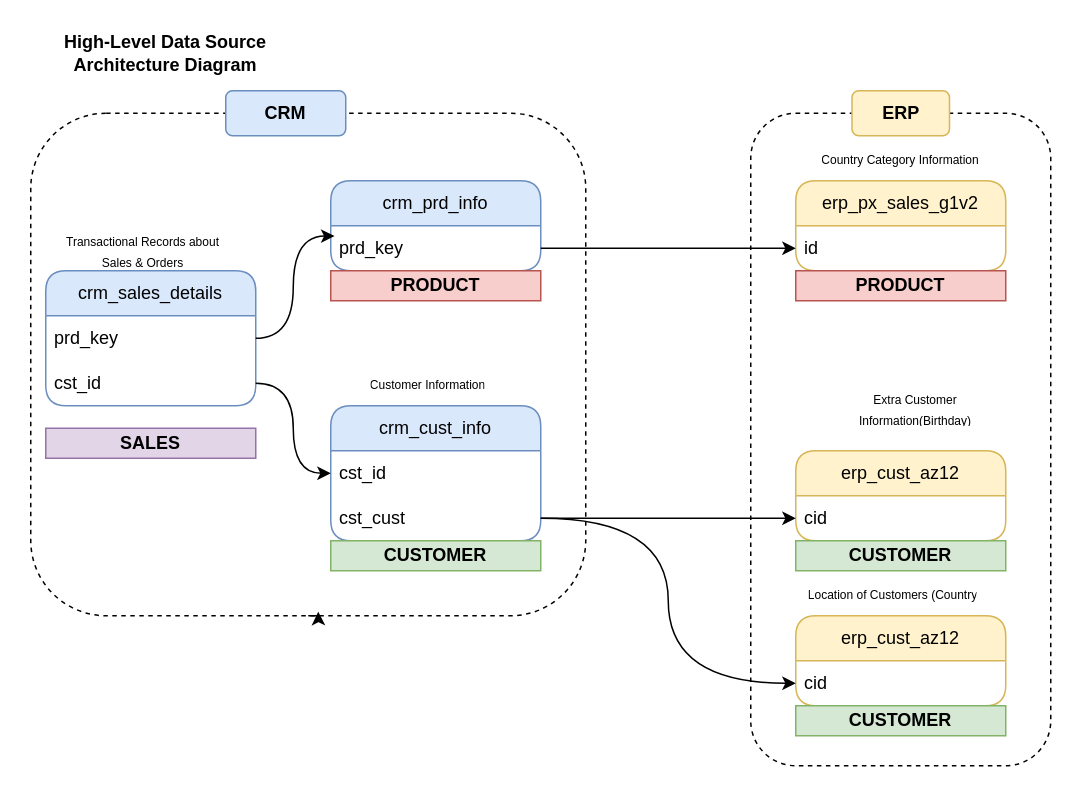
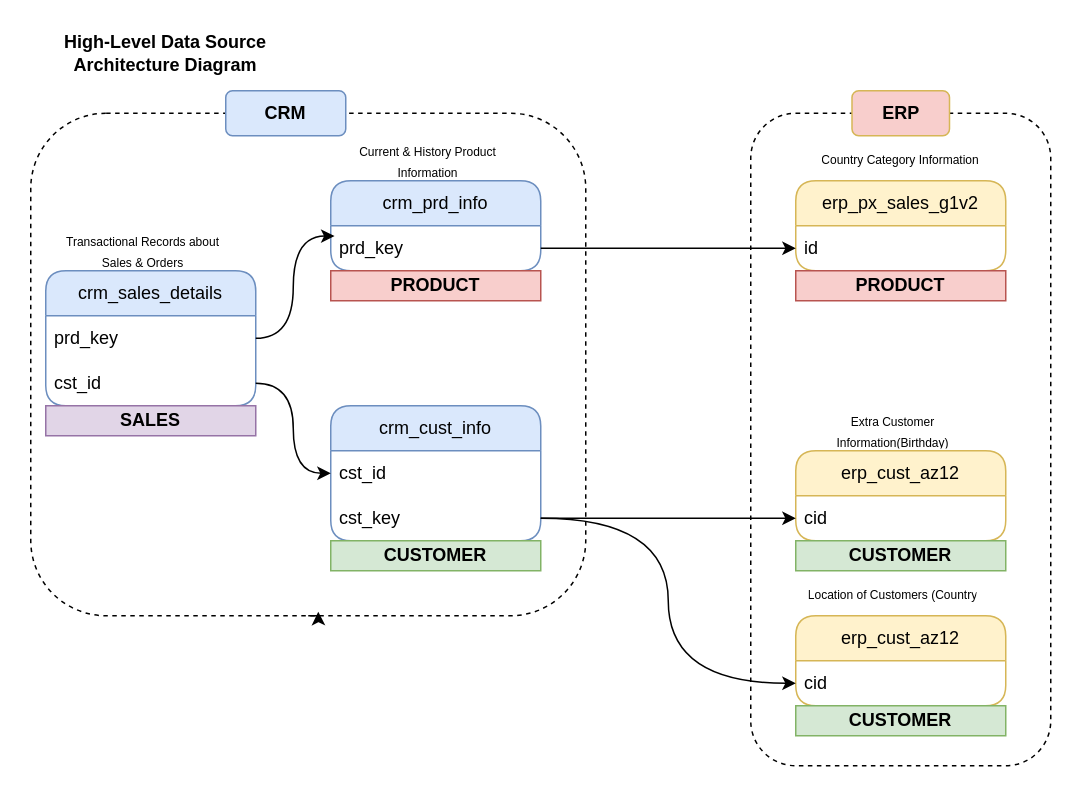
  <mxCell id="0" />
  <mxCell id="1" parent="0" />
  <mxCell id="2" value="" style="rounded=1;whiteSpace=wrap;html=1;dashed=1;fillColor=none;" parent="1" vertex="1"><mxGeometry x="500" y="75" width="200" height="435" as="geometry" /></mxCell>
  <mxCell id="3" value="High-Level Data Source Architecture Diagram" style="text;html=1;align=center;verticalAlign=middle;whiteSpace=wrap;rounded=0;fontStyle=1" parent="1" vertex="1"><mxGeometry x="20" y="20" width="180" height="30" as="geometry" /></mxCell>
  <mxCell id="4" value="crm_sales_details" style="swimlane;fontStyle=0;childLayout=stackLayout;horizontal=1;startSize=30;horizontalStack=0;resizeParent=1;resizeParentMax=0;resizeLast=0;collapsible=1;marginBottom=0;whiteSpace=wrap;html=1;rounded=1;fillColor=#dae8fc;strokeColor=#6c8ebf;" parent="1" vertex="1"><mxGeometry x="30" y="180" width="140" height="90" as="geometry" /></mxCell>
  <mxCell id="5" value="prd_key" style="text;strokeColor=none;fillColor=none;align=left;verticalAlign=middle;spacingLeft=4;spacingRight=4;overflow=hidden;points=[[0,0.5],[1,0.5]];portConstraint=eastwest;rotatable=0;whiteSpace=wrap;html=1;" parent="4" vertex="1"><mxGeometry y="30" width="140" height="30" as="geometry" /></mxCell>
  <mxCell id="6" value="cst_id" style="text;strokeColor=none;fillColor=none;align=left;verticalAlign=middle;spacingLeft=4;spacingRight=4;overflow=hidden;points=[[0,0.5],[1,0.5]];portConstraint=eastwest;rotatable=0;whiteSpace=wrap;html=1;" parent="4" vertex="1"><mxGeometry y="60" width="140" height="30" as="geometry" /></mxCell>
  <mxCell id="7" value="crm_prd_info" style="swimlane;fontStyle=0;childLayout=stackLayout;horizontal=1;startSize=30;horizontalStack=0;resizeParent=1;resizeParentMax=0;resizeLast=0;collapsible=1;marginBottom=0;whiteSpace=wrap;html=1;rounded=1;fillColor=#dae8fc;strokeColor=#6c8ebf;" parent="1" vertex="1"><mxGeometry x="220" y="120" width="140" height="60" as="geometry" /></mxCell>
  <mxCell id="8" value="prd_key" style="text;strokeColor=none;fillColor=none;align=left;verticalAlign=middle;spacingLeft=4;spacingRight=4;overflow=hidden;points=[[0,0.5],[1,0.5]];portConstraint=eastwest;rotatable=0;whiteSpace=wrap;html=1;" parent="7" vertex="1"><mxGeometry y="30" width="140" height="30" as="geometry" /></mxCell>
  <mxCell id="9" value="crm_cust_info" style="swimlane;fontStyle=0;childLayout=stackLayout;horizontal=1;startSize=30;horizontalStack=0;resizeParent=1;resizeParentMax=0;resizeLast=0;collapsible=1;marginBottom=0;whiteSpace=wrap;html=1;rounded=1;fillColor=#dae8fc;strokeColor=#6c8ebf;" parent="1" vertex="1"><mxGeometry x="220" y="270" width="140" height="90" as="geometry" /></mxCell>
  <mxCell id="10" value="cst_id" style="text;strokeColor=none;fillColor=none;align=left;verticalAlign=middle;spacingLeft=4;spacingRight=4;overflow=hidden;points=[[0,0.5],[1,0.5]];portConstraint=eastwest;rotatable=0;whiteSpace=wrap;html=1;" parent="9" vertex="1"><mxGeometry y="30" width="140" height="30" as="geometry" /></mxCell>
- <mxCell id="11" value="cst_cust" style="text;strokeColor=none;fillColor=none;align=left;verticalAlign=middle;spacingLeft=4;spacingRight=4;overflow=hidden;points=[[0,0.5],[1,0.5]];portConstraint=eastwest;rotatable=0;whiteSpace=wrap;html=1;" parent="9" vertex="1"><mxGeometry y="60" width="140" height="30" as="geometry" /></mxCell>
+ <mxCell id="11" value="cst_key" style="text;strokeColor=none;fillColor=none;align=left;verticalAlign=middle;spacingLeft=4;spacingRight=4;overflow=hidden;points=[[0,0.5],[1,0.5]];portConstraint=eastwest;rotatable=0;whiteSpace=wrap;html=1;" parent="9" vertex="1"><mxGeometry y="60" width="140" height="30" as="geometry" /></mxCell>
  <mxCell id="12" style="edgeStyle=orthogonalEdgeStyle;rounded=0;orthogonalLoop=1;jettySize=auto;html=1;exitX=1;exitY=0.5;exitDx=0;exitDy=0;entryX=0.018;entryY=0.229;entryDx=0;entryDy=0;entryPerimeter=0;curved=1;" parent="1" source="5" target="8" edge="1"><mxGeometry relative="1" as="geometry" /></mxCell>
  <mxCell id="13" style="edgeStyle=orthogonalEdgeStyle;rounded=0;orthogonalLoop=1;jettySize=auto;html=1;exitX=1;exitY=0.5;exitDx=0;exitDy=0;entryX=0;entryY=0.5;entryDx=0;entryDy=0;curved=1;" parent="1" source="6" target="10" edge="1"><mxGeometry relative="1" as="geometry" /></mxCell>
  <mxCell id="14" value="&lt;font style=&quot;font-size: 8px;&quot;&gt;Transactional Records about Sales &amp;amp; Orders&lt;/font&gt;" style="text;strokeColor=none;fillColor=none;align=center;verticalAlign=middle;spacingLeft=4;spacingRight=4;overflow=hidden;points=[[0,0.5],[1,0.5]];portConstraint=eastwest;rotatable=0;whiteSpace=wrap;html=1;" parent="1" vertex="1"><mxGeometry x="30" y="150" width="130" height="30" as="geometry" /></mxCell>
- <mxCell id="16" value="&lt;font style=&quot;font-size: 8px;&quot;&gt;Customer Information&lt;/font&gt;" style="text;strokeColor=none;fillColor=none;align=center;verticalAlign=middle;spacingLeft=4;spacingRight=4;overflow=hidden;points=[[0,0.5],[1,0.5]];portConstraint=eastwest;rotatable=0;whiteSpace=wrap;html=1;" parent="1" vertex="1"><mxGeometry x="220" y="240" width="130" height="30" as="geometry" /></mxCell>
+ <mxCell id="15" value="&lt;font style=&quot;font-size: 8px;&quot;&gt;Current &amp;amp; History Product Information&lt;/font&gt;" style="text;strokeColor=none;fillColor=none;align=center;verticalAlign=middle;spacingLeft=4;spacingRight=4;overflow=hidden;points=[[0,0.5],[1,0.5]];portConstraint=eastwest;rotatable=0;whiteSpace=wrap;html=1;" parent="1" vertex="1"><mxGeometry x="220" y="90" width="130" height="30" as="geometry" /></mxCell>
  <mxCell id="17" value="erp_cust_az12" style="swimlane;fontStyle=0;childLayout=stackLayout;horizontal=1;startSize=30;horizontalStack=0;resizeParent=1;resizeParentMax=0;resizeLast=0;collapsible=1;marginBottom=0;whiteSpace=wrap;html=1;rounded=1;fillColor=#fff2cc;strokeColor=#d6b656;" parent="1" vertex="1"><mxGeometry x="530" y="300" width="140" height="60" as="geometry" /></mxCell>
  <mxCell id="18" value="cid" style="text;strokeColor=none;fillColor=none;align=left;verticalAlign=middle;spacingLeft=4;spacingRight=4;overflow=hidden;points=[[0,0.5],[1,0.5]];portConstraint=eastwest;rotatable=0;whiteSpace=wrap;html=1;" parent="17" vertex="1"><mxGeometry y="30" width="140" height="30" as="geometry" /></mxCell>
- <mxCell id="19" value="&lt;font style=&quot;font-size: 8px;&quot;&gt;Extra Customer Information(Birthday)&lt;/font&gt;" style="text;strokeColor=none;fillColor=none;align=center;verticalAlign=middle;spacingLeft=4;spacingRight=4;overflow=hidden;points=[[0,0.5],[1,0.5]];portConstraint=eastwest;rotatable=0;whiteSpace=wrap;html=1;" parent="1" vertex="1"><mxGeometry x="545" y="255" width="130" height="30" as="geometry" /></mxCell>
+ <mxCell id="19" value="&lt;font style=&quot;font-size: 8px;&quot;&gt;Extra Customer Information(Birthday)&lt;/font&gt;" style="text;strokeColor=none;fillColor=none;align=center;verticalAlign=middle;spacingLeft=4;spacingRight=4;overflow=hidden;points=[[0,0.5],[1,0.5]];portConstraint=eastwest;rotatable=0;whiteSpace=wrap;html=1;" parent="1" vertex="1"><mxGeometry x="530" y="270" width="130" height="30" as="geometry" /></mxCell>
  <mxCell id="20" style="edgeStyle=orthogonalEdgeStyle;rounded=0;orthogonalLoop=1;jettySize=auto;html=1;entryX=0;entryY=0.5;entryDx=0;entryDy=0;curved=1;" parent="1" source="11" target="18" edge="1"><mxGeometry relative="1" as="geometry" /></mxCell>
  <mxCell id="21" value="erp_cust_az12" style="swimlane;fontStyle=0;childLayout=stackLayout;horizontal=1;startSize=30;horizontalStack=0;resizeParent=1;resizeParentMax=0;resizeLast=0;collapsible=1;marginBottom=0;whiteSpace=wrap;html=1;rounded=1;fillColor=#fff2cc;strokeColor=#d6b656;" parent="1" vertex="1"><mxGeometry x="530" y="410" width="140" height="60" as="geometry" /></mxCell>
  <mxCell id="22" value="cid" style="text;strokeColor=none;fillColor=none;align=left;verticalAlign=middle;spacingLeft=4;spacingRight=4;overflow=hidden;points=[[0,0.5],[1,0.5]];portConstraint=eastwest;rotatable=0;whiteSpace=wrap;html=1;" parent="21" vertex="1"><mxGeometry y="30" width="140" height="30" as="geometry" /></mxCell>
  <mxCell id="23" value="&lt;font style=&quot;font-size: 8px;&quot;&gt;Location of Customers (Country&lt;/font&gt;" style="text;strokeColor=none;fillColor=none;align=center;verticalAlign=middle;spacingLeft=4;spacingRight=4;overflow=hidden;points=[[0,0.5],[1,0.5]];portConstraint=eastwest;rotatable=0;whiteSpace=wrap;html=1;" parent="1" vertex="1"><mxGeometry x="530" y="380" width="130" height="30" as="geometry" /></mxCell>
  <mxCell id="24" style="edgeStyle=orthogonalEdgeStyle;rounded=0;orthogonalLoop=1;jettySize=auto;html=1;exitX=1;exitY=0.5;exitDx=0;exitDy=0;entryX=0;entryY=0.5;entryDx=0;entryDy=0;curved=1;" parent="1" source="11" target="22" edge="1"><mxGeometry relative="1" as="geometry" /></mxCell>
  <mxCell id="25" value="erp_px_sales_g1v2" style="swimlane;fontStyle=0;childLayout=stackLayout;horizontal=1;startSize=30;horizontalStack=0;resizeParent=1;resizeParentMax=0;resizeLast=0;collapsible=1;marginBottom=0;whiteSpace=wrap;html=1;rounded=1;fillColor=#fff2cc;strokeColor=#d6b656;" parent="1" vertex="1"><mxGeometry x="530" y="120" width="140" height="60" as="geometry" /></mxCell>
  <mxCell id="26" value="id" style="text;strokeColor=none;fillColor=none;align=left;verticalAlign=middle;spacingLeft=4;spacingRight=4;overflow=hidden;points=[[0,0.5],[1,0.5]];portConstraint=eastwest;rotatable=0;whiteSpace=wrap;html=1;" parent="25" vertex="1"><mxGeometry y="30" width="140" height="30" as="geometry" /></mxCell>
  <mxCell id="27" value="&lt;font style=&quot;font-size: 8px;&quot;&gt;Country Category Information&lt;/font&gt;" style="text;strokeColor=none;fillColor=none;align=center;verticalAlign=middle;spacingLeft=4;spacingRight=4;overflow=hidden;points=[[0,0.5],[1,0.5]];portConstraint=eastwest;rotatable=0;whiteSpace=wrap;html=1;" parent="1" vertex="1"><mxGeometry x="535" y="90" width="130" height="30" as="geometry" /></mxCell>
  <mxCell id="28" style="edgeStyle=orthogonalEdgeStyle;rounded=0;orthogonalLoop=1;jettySize=auto;html=1;exitX=1;exitY=0.5;exitDx=0;exitDy=0;curved=1;" parent="1" source="8" target="26" edge="1"><mxGeometry relative="1" as="geometry" /></mxCell>
  <mxCell id="29" value="" style="rounded=1;whiteSpace=wrap;html=1;fillColor=none;dashed=1;" parent="1" vertex="1"><mxGeometry x="20" y="75" width="370" height="335" as="geometry" /></mxCell>
  <mxCell id="30" style="edgeStyle=orthogonalEdgeStyle;rounded=0;orthogonalLoop=1;jettySize=auto;html=1;exitX=0.5;exitY=1;exitDx=0;exitDy=0;entryX=0.518;entryY=0.992;entryDx=0;entryDy=0;entryPerimeter=0;" parent="1" source="29" target="29" edge="1"><mxGeometry relative="1" as="geometry" /></mxCell>
  <mxCell id="31" value="&lt;b&gt;CRM&lt;/b&gt;" style="rounded=1;whiteSpace=wrap;html=1;fillColor=#dae8fc;strokeColor=#6c8ebf;" parent="1" vertex="1"><mxGeometry x="150" y="60" width="80" height="30" as="geometry" /></mxCell>
- <mxCell id="32" value="&lt;b&gt;ERP&lt;/b&gt;" style="rounded=1;whiteSpace=wrap;html=1;fillColor=#fff2cc;strokeColor=#d6b656;" parent="1" vertex="1"><mxGeometry x="567.5" y="60" width="65" height="30" as="geometry" /></mxCell>
+ <mxCell id="32" value="&lt;b&gt;ERP&lt;/b&gt;" style="rounded=1;whiteSpace=wrap;html=1;fillColor=#f8cecc;strokeColor=#d6b656;" parent="1" vertex="1"><mxGeometry x="567.5" y="60" width="65" height="30" as="geometry" /></mxCell>
  <mxCell id="33" value="&lt;b&gt;PRODUCT&lt;/b&gt;" style="text;html=1;strokeColor=#b85450;fillColor=#f8cecc;align=center;verticalAlign=middle;whiteSpace=wrap;overflow=hidden;" parent="1" vertex="1"><mxGeometry x="220" y="180" width="140" height="20" as="geometry" /></mxCell>
  <mxCell id="34" value="&lt;b&gt;PRODUCT&lt;/b&gt;" style="text;html=1;strokeColor=#b85450;fillColor=#f8cecc;align=center;verticalAlign=middle;whiteSpace=wrap;overflow=hidden;" parent="1" vertex="1"><mxGeometry x="530" y="180" width="140" height="20" as="geometry" /></mxCell>
  <mxCell id="35" value="&lt;b&gt;CUSTOMER&lt;/b&gt;" style="text;html=1;strokeColor=#82b366;fillColor=#d5e8d4;align=center;verticalAlign=middle;whiteSpace=wrap;overflow=hidden;" parent="1" vertex="1"><mxGeometry x="220" y="360" width="140" height="20" as="geometry" /></mxCell>
  <mxCell id="36" value="&lt;b&gt;CUSTOMER&lt;/b&gt;" style="text;html=1;strokeColor=#82b366;fillColor=#d5e8d4;align=center;verticalAlign=middle;whiteSpace=wrap;overflow=hidden;" parent="1" vertex="1"><mxGeometry x="530" y="360" width="140" height="20" as="geometry" /></mxCell>
  <mxCell id="37" value="&lt;b&gt;CUSTOMER&lt;/b&gt;" style="text;html=1;strokeColor=#82b366;fillColor=#d5e8d4;align=center;verticalAlign=middle;whiteSpace=wrap;overflow=hidden;" parent="1" vertex="1"><mxGeometry x="530" y="470" width="140" height="20" as="geometry" /></mxCell>
- <mxCell id="38" value="&lt;b&gt;SALES&lt;/b&gt;" style="text;html=1;strokeColor=#9673a6;fillColor=#e1d5e7;align=center;verticalAlign=middle;whiteSpace=wrap;overflow=hidden;" parent="1" vertex="1"><mxGeometry x="30" y="285" width="140" height="20" as="geometry" /></mxCell>
+ <mxCell id="38" value="&lt;b&gt;SALES&lt;/b&gt;" style="text;html=1;strokeColor=#9673a6;fillColor=#e1d5e7;align=center;verticalAlign=middle;whiteSpace=wrap;overflow=hidden;" parent="1" vertex="1"><mxGeometry x="30" y="270" width="140" height="20" as="geometry" /></mxCell>
